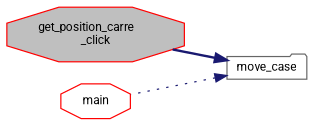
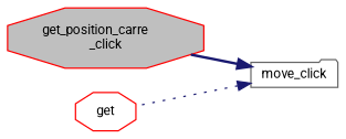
  digraph {
    fontname=Roboto
    rankdir=RL
    node [color=red fillcolor=white fontname=Roboto fontsize=10 shape=octagon style=filled]
    edge [color=midnightblue dir=back fontname=Roboto fontsize=10 labelfontname=Helvetica labelfontsize=10]
    n1 [fillcolor=grey75 fontcolor=black height=0.2 label="get_position_carre\l_click" width=0.4]
-   n2 [color=gray40 height=0.2 label=move_case shape=folder width=0.4]
-   n3 [height=0.2 label=main width=0.4]
+   n2 [color=gray40 height=0.2 label=move_click shape=folder width=0.4]
+   n3 [height=0.2 label=get width=0.4]
    n2 -> n1 [style=bold]
    n2 -> n3 [style=dotted]
  }
